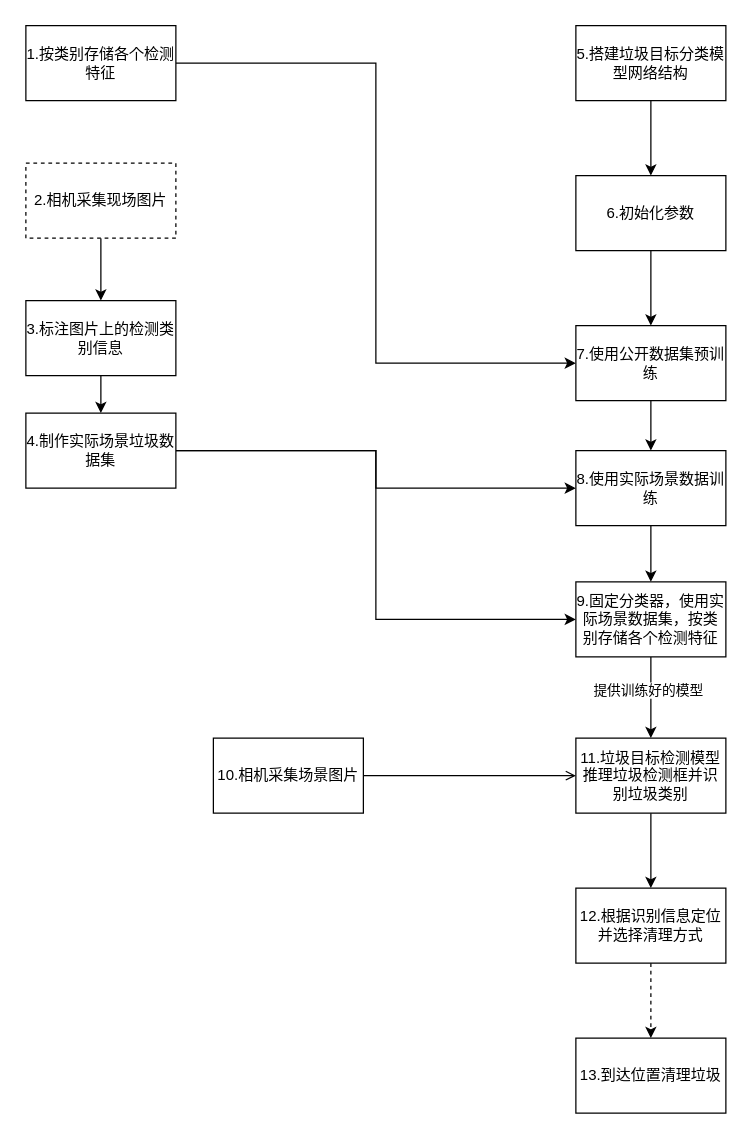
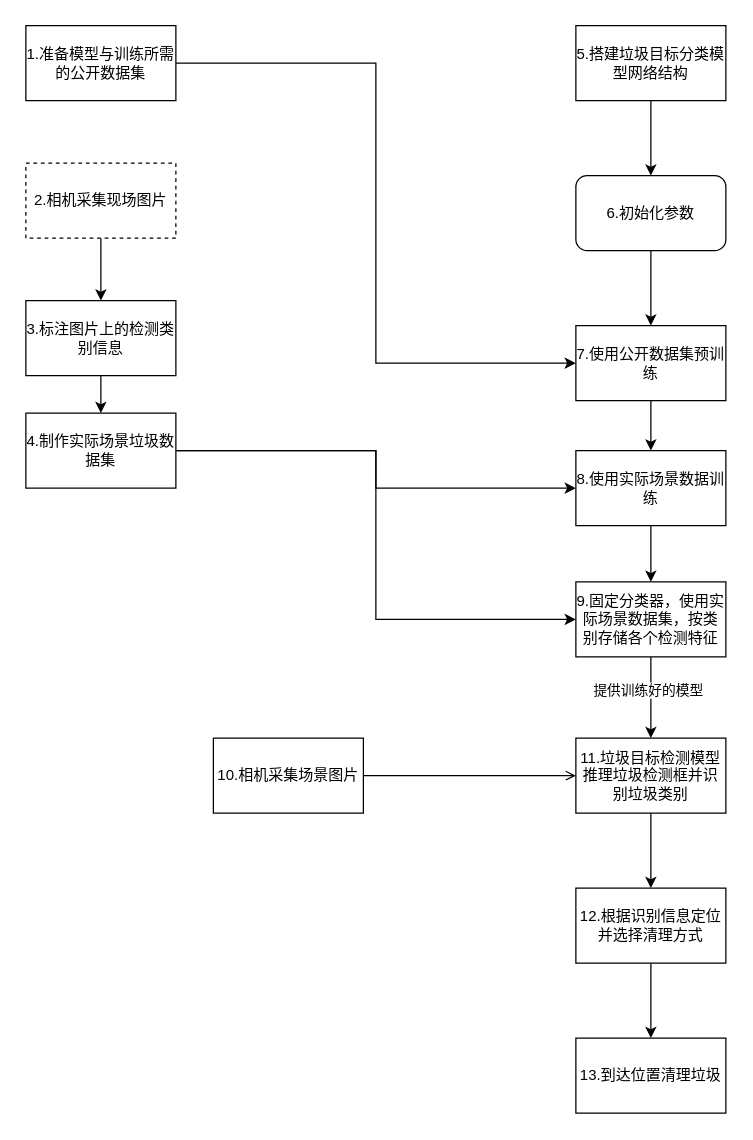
  <mxCell id="0" />
  <mxCell id="1" parent="0" />
  <mxCell id="2" style="edgeStyle=orthogonalEdgeStyle;rounded=0;orthogonalLoop=1;jettySize=auto;html=1;exitX=1;exitY=0.5;exitDx=0;exitDy=0;entryX=0;entryY=0.5;entryDx=0;entryDy=0;" edge="1" parent="1" source="3" target="16"><mxGeometry relative="1" as="geometry" /></mxCell>
- <mxCell id="3" value="1.按类别存储各个检测特征" style="rounded=0;whiteSpace=wrap;html=1;" vertex="1" parent="1"><mxGeometry x="20" y="20" width="120" height="60" as="geometry" /></mxCell>
+ <mxCell id="3" value="1.准备模型与训练所需的公开数据集" style="rounded=0;whiteSpace=wrap;html=1;" vertex="1" parent="1"><mxGeometry x="20" y="20" width="120" height="60" as="geometry" /></mxCell>
  <mxCell id="4" style="edgeStyle=orthogonalEdgeStyle;rounded=0;orthogonalLoop=1;jettySize=auto;html=1;exitX=0.5;exitY=1;exitDx=0;exitDy=0;entryX=0.5;entryY=0;entryDx=0;entryDy=0;" edge="1" parent="1" source="5" target="7"><mxGeometry relative="1" as="geometry" /></mxCell>
  <mxCell id="5" value="2.相机采集现场图片" style="rounded=0;whiteSpace=wrap;html=1;dashed=1;" vertex="1" parent="1"><mxGeometry x="20" y="130" width="120" height="60" as="geometry" /></mxCell>
  <mxCell id="6" style="edgeStyle=orthogonalEdgeStyle;rounded=0;orthogonalLoop=1;jettySize=auto;html=1;exitX=0.5;exitY=1;exitDx=0;exitDy=0;entryX=0.5;entryY=0;entryDx=0;entryDy=0;" edge="1" parent="1" source="7" target="10"><mxGeometry relative="1" as="geometry" /></mxCell>
  <mxCell id="7" value="3.标注图片上的检测类别信息" style="rounded=0;whiteSpace=wrap;html=1;" vertex="1" parent="1"><mxGeometry x="20" y="240" width="120" height="60" as="geometry" /></mxCell>
  <mxCell id="8" style="edgeStyle=orthogonalEdgeStyle;rounded=0;orthogonalLoop=1;jettySize=auto;html=1;exitX=1;exitY=0.5;exitDx=0;exitDy=0;entryX=0;entryY=0.5;entryDx=0;entryDy=0;" edge="1" parent="1" source="10" target="18"><mxGeometry relative="1" as="geometry"><Array as="points"><mxPoint x="300" y="360" /><mxPoint x="300" y="390" /></Array></mxGeometry></mxCell>
  <mxCell id="9" style="edgeStyle=orthogonalEdgeStyle;rounded=0;orthogonalLoop=1;jettySize=auto;html=1;exitX=1;exitY=0.5;exitDx=0;exitDy=0;entryX=0;entryY=0.5;entryDx=0;entryDy=0;" edge="1" parent="1" source="10" target="21"><mxGeometry relative="1" as="geometry" /></mxCell>
  <mxCell id="10" value="4.制作实际场景垃圾数据集" style="rounded=0;whiteSpace=wrap;html=1;" vertex="1" parent="1"><mxGeometry x="20" y="330" width="120" height="60" as="geometry" /></mxCell>
  <mxCell id="11" style="edgeStyle=orthogonalEdgeStyle;rounded=0;orthogonalLoop=1;jettySize=auto;html=1;exitX=0.5;exitY=1;exitDx=0;exitDy=0;entryX=0.5;entryY=0;entryDx=0;entryDy=0;" edge="1" parent="1" source="12" target="14"><mxGeometry relative="1" as="geometry" /></mxCell>
  <mxCell id="12" value="5.搭建垃圾目标分类模型网络结构" style="rounded=0;whiteSpace=wrap;html=1;" vertex="1" parent="1"><mxGeometry x="460" y="20" width="120" height="60" as="geometry" /></mxCell>
  <mxCell id="13" style="edgeStyle=orthogonalEdgeStyle;rounded=0;orthogonalLoop=1;jettySize=auto;html=1;exitX=0.5;exitY=1;exitDx=0;exitDy=0;entryX=0.5;entryY=0;entryDx=0;entryDy=0;" edge="1" parent="1" source="14" target="16"><mxGeometry relative="1" as="geometry" /></mxCell>
- <mxCell id="14" value="6.初始化参数" style="rounded=0;whiteSpace=wrap;html=1;" vertex="1" parent="1"><mxGeometry x="460" y="140" width="120" height="60" as="geometry" /></mxCell>
+ <mxCell id="14" value="6.初始化参数" style="whiteSpace=wrap;html=1;rounded=1;" vertex="1" parent="1"><mxGeometry x="460" y="140" width="120" height="60" as="geometry" /></mxCell>
  <mxCell id="15" style="edgeStyle=orthogonalEdgeStyle;rounded=0;orthogonalLoop=1;jettySize=auto;html=1;exitX=0.5;exitY=1;exitDx=0;exitDy=0;entryX=0.5;entryY=0;entryDx=0;entryDy=0;" edge="1" parent="1" source="16" target="18"><mxGeometry relative="1" as="geometry" /></mxCell>
  <mxCell id="16" value="7.使用公开数据集预训练" style="rounded=0;whiteSpace=wrap;html=1;" vertex="1" parent="1"><mxGeometry x="460" y="260" width="120" height="60" as="geometry" /></mxCell>
  <mxCell id="17" style="edgeStyle=orthogonalEdgeStyle;rounded=0;orthogonalLoop=1;jettySize=auto;html=1;exitX=0.5;exitY=1;exitDx=0;exitDy=0;entryX=0.5;entryY=0;entryDx=0;entryDy=0;" edge="1" parent="1" source="18" target="21"><mxGeometry relative="1" as="geometry" /></mxCell>
  <mxCell id="18" value="8.使用实际场景数据训练" style="rounded=0;whiteSpace=wrap;html=1;" vertex="1" parent="1"><mxGeometry x="460" y="360" width="120" height="60" as="geometry" /></mxCell>
  <mxCell id="19" style="edgeStyle=orthogonalEdgeStyle;rounded=0;orthogonalLoop=1;jettySize=auto;html=1;exitX=0.5;exitY=1;exitDx=0;exitDy=0;" edge="1" parent="1" source="21" target="23"><mxGeometry relative="1" as="geometry" /></mxCell>
  <mxCell id="20" value="提供训练好的模型" style="edgeLabel;html=1;align=center;verticalAlign=middle;resizable=0;points=[];" vertex="1" connectable="0" parent="19"><mxGeometry x="-0.2" y="-3" relative="1" as="geometry"><mxPoint as="offset" /></mxGeometry></mxCell>
  <mxCell id="21" value="9.固定分类器，使用实际场景数据集，按类别存储各个检测特征" style="rounded=0;whiteSpace=wrap;html=1;" vertex="1" parent="1"><mxGeometry x="460" y="465" width="120" height="60" as="geometry" /></mxCell>
  <mxCell id="22" style="edgeStyle=orthogonalEdgeStyle;rounded=0;orthogonalLoop=1;jettySize=auto;html=1;exitX=0.5;exitY=1;exitDx=0;exitDy=0;entryX=0.5;entryY=0;entryDx=0;entryDy=0;" edge="1" parent="1" source="23" target="25"><mxGeometry relative="1" as="geometry" /></mxCell>
  <mxCell id="23" value="11.垃圾目标检测模型推理垃圾检测框并识别垃圾类别" style="rounded=0;whiteSpace=wrap;html=1;" vertex="1" parent="1"><mxGeometry x="460" y="590" width="120" height="60" as="geometry" /></mxCell>
- <mxCell id="24" style="edgeStyle=orthogonalEdgeStyle;rounded=0;orthogonalLoop=1;jettySize=auto;html=1;exitX=0.5;exitY=1;exitDx=0;exitDy=0;entryX=0.5;entryY=0;entryDx=0;entryDy=0;dashed=1;" edge="1" parent="1" source="25" target="26"><mxGeometry relative="1" as="geometry" /></mxCell>
+ <mxCell id="24" style="edgeStyle=orthogonalEdgeStyle;rounded=0;orthogonalLoop=1;jettySize=auto;html=1;exitX=0.5;exitY=1;exitDx=0;exitDy=0;entryX=0.5;entryY=0;entryDx=0;entryDy=0;" edge="1" parent="1" source="25" target="26"><mxGeometry relative="1" as="geometry" /></mxCell>
  <mxCell id="25" value="12.根据识别信息定位并选择清理方式" style="rounded=0;whiteSpace=wrap;html=1;" vertex="1" parent="1"><mxGeometry x="460" y="710" width="120" height="60" as="geometry" /></mxCell>
  <mxCell id="26" value="13.到达位置清理垃圾" style="rounded=0;whiteSpace=wrap;html=1;" vertex="1" parent="1"><mxGeometry x="460" y="830" width="120" height="60" as="geometry" /></mxCell>
  <mxCell id="27" style="edgeStyle=orthogonalEdgeStyle;rounded=0;orthogonalLoop=1;jettySize=auto;html=1;exitX=1;exitY=0.5;exitDx=0;exitDy=0;entryX=0;entryY=0.5;entryDx=0;entryDy=0;endArrow=open;" edge="1" parent="1" source="28" target="23"><mxGeometry relative="1" as="geometry" /></mxCell>
  <mxCell id="28" value="10.相机采集场景图片" style="rounded=0;whiteSpace=wrap;html=1;" vertex="1" parent="1"><mxGeometry x="170" y="590" width="120" height="60" as="geometry" /></mxCell>
